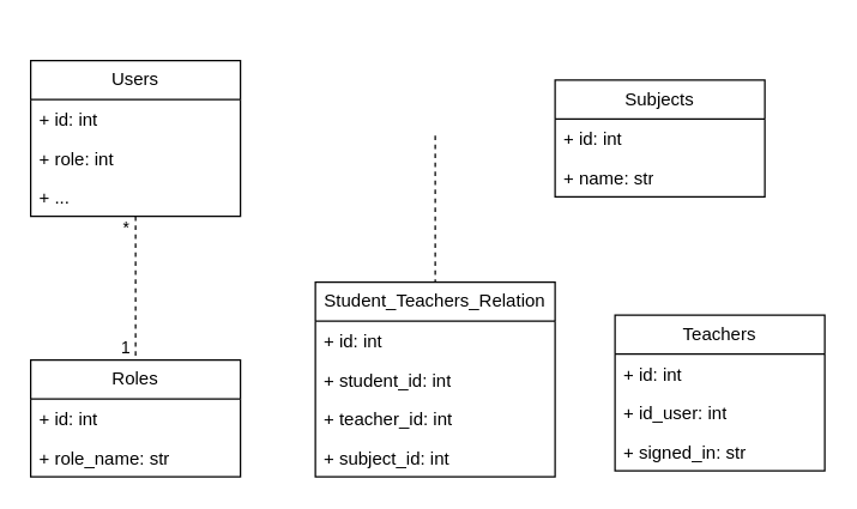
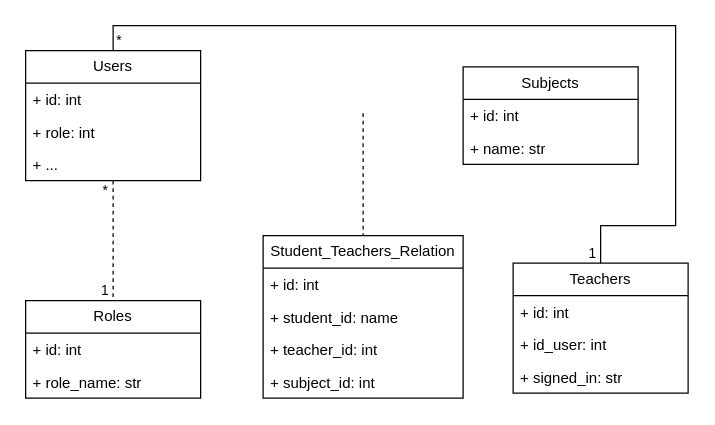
  <mxCell id="0" />
  <mxCell id="1" parent="0" />
  <mxCell id="2" value="Users" style="swimlane;fontStyle=0;childLayout=stackLayout;horizontal=1;startSize=26;fillColor=none;horizontalStack=0;resizeParent=1;resizeParentMax=0;resizeLast=0;collapsible=1;marginBottom=0;whiteSpace=wrap;html=1;" vertex="1" parent="1"><mxGeometry x="20" y="40" width="140" height="104" as="geometry" /></mxCell>
  <mxCell id="3" value="+ id: int" style="text;strokeColor=none;fillColor=none;align=left;verticalAlign=top;spacingLeft=4;spacingRight=4;overflow=hidden;rotatable=0;points=[[0,0.5],[1,0.5]];portConstraint=eastwest;whiteSpace=wrap;html=1;" vertex="1" parent="2"><mxGeometry y="26" width="140" height="26" as="geometry" /></mxCell>
  <mxCell id="4" value="+ role: int" style="text;strokeColor=none;fillColor=none;align=left;verticalAlign=top;spacingLeft=4;spacingRight=4;overflow=hidden;rotatable=0;points=[[0,0.5],[1,0.5]];portConstraint=eastwest;whiteSpace=wrap;html=1;" vertex="1" parent="2"><mxGeometry y="52" width="140" height="26" as="geometry" /></mxCell>
  <mxCell id="5" value="+ ..." style="text;strokeColor=none;fillColor=none;align=left;verticalAlign=top;spacingLeft=4;spacingRight=4;overflow=hidden;rotatable=0;points=[[0,0.5],[1,0.5]];portConstraint=eastwest;whiteSpace=wrap;html=1;" vertex="1" parent="2"><mxGeometry y="78" width="140" height="26" as="geometry" /></mxCell>
  <mxCell id="6" value="Subjects" style="swimlane;fontStyle=0;childLayout=stackLayout;horizontal=1;startSize=26;fillColor=none;horizontalStack=0;resizeParent=1;resizeParentMax=0;resizeLast=0;collapsible=1;marginBottom=0;whiteSpace=wrap;html=1;" vertex="1" parent="1"><mxGeometry x="370" y="53" width="140" height="78" as="geometry" /></mxCell>
  <mxCell id="7" value="+ id: int" style="text;strokeColor=none;fillColor=none;align=left;verticalAlign=top;spacingLeft=4;spacingRight=4;overflow=hidden;rotatable=0;points=[[0,0.5],[1,0.5]];portConstraint=eastwest;whiteSpace=wrap;html=1;" vertex="1" parent="6"><mxGeometry y="26" width="140" height="26" as="geometry" /></mxCell>
  <mxCell id="8" value="+ name: str" style="text;strokeColor=none;fillColor=none;align=left;verticalAlign=top;spacingLeft=4;spacingRight=4;overflow=hidden;rotatable=0;points=[[0,0.5],[1,0.5]];portConstraint=eastwest;whiteSpace=wrap;html=1;" vertex="1" parent="6"><mxGeometry y="52" width="140" height="26" as="geometry" /></mxCell>
  <mxCell id="9" value="Student_Teachers_Relation" style="swimlane;fontStyle=0;childLayout=stackLayout;horizontal=1;startSize=26;fillColor=none;horizontalStack=0;resizeParent=1;resizeParentMax=0;resizeLast=0;collapsible=1;marginBottom=0;whiteSpace=wrap;html=1;" vertex="1" parent="1"><mxGeometry x="210" y="188" width="160" height="130" as="geometry" /></mxCell>
  <mxCell id="10" value="+ id: int" style="text;strokeColor=none;fillColor=none;align=left;verticalAlign=top;spacingLeft=4;spacingRight=4;overflow=hidden;rotatable=0;points=[[0,0.5],[1,0.5]];portConstraint=eastwest;whiteSpace=wrap;html=1;" vertex="1" parent="9"><mxGeometry y="26" width="160" height="26" as="geometry" /></mxCell>
- <mxCell id="11" value="+ student_id: int" style="text;strokeColor=none;fillColor=none;align=left;verticalAlign=top;spacingLeft=4;spacingRight=4;overflow=hidden;rotatable=0;points=[[0,0.5],[1,0.5]];portConstraint=eastwest;whiteSpace=wrap;html=1;" vertex="1" parent="9"><mxGeometry y="52" width="160" height="26" as="geometry" /></mxCell>
+ <mxCell id="11" value="+ student_id: name" style="text;strokeColor=none;fillColor=none;align=left;verticalAlign=top;spacingLeft=4;spacingRight=4;overflow=hidden;rotatable=0;points=[[0,0.5],[1,0.5]];portConstraint=eastwest;whiteSpace=wrap;html=1;" vertex="1" parent="9"><mxGeometry y="52" width="160" height="26" as="geometry" /></mxCell>
  <mxCell id="12" value="+ teacher_id: int" style="text;strokeColor=none;fillColor=none;align=left;verticalAlign=top;spacingLeft=4;spacingRight=4;overflow=hidden;rotatable=0;points=[[0,0.5],[1,0.5]];portConstraint=eastwest;whiteSpace=wrap;html=1;" vertex="1" parent="9"><mxGeometry y="78" width="160" height="26" as="geometry" /></mxCell>
  <mxCell id="13" value="+ subject_id: int" style="text;strokeColor=none;fillColor=none;align=left;verticalAlign=top;spacingLeft=4;spacingRight=4;overflow=hidden;rotatable=0;points=[[0,0.5],[1,0.5]];portConstraint=eastwest;whiteSpace=wrap;html=1;" vertex="1" parent="9"><mxGeometry y="104" width="160" height="26" as="geometry" /></mxCell>
  <mxCell id="14" value="Roles" style="swimlane;fontStyle=0;childLayout=stackLayout;horizontal=1;startSize=26;fillColor=none;horizontalStack=0;resizeParent=1;resizeParentMax=0;resizeLast=0;collapsible=1;marginBottom=0;whiteSpace=wrap;html=1;" vertex="1" parent="1"><mxGeometry x="20" y="240" width="140" height="78" as="geometry" /></mxCell>
  <mxCell id="15" value="+ id: int" style="text;strokeColor=none;fillColor=none;align=left;verticalAlign=top;spacingLeft=4;spacingRight=4;overflow=hidden;rotatable=0;points=[[0,0.5],[1,0.5]];portConstraint=eastwest;whiteSpace=wrap;html=1;" vertex="1" parent="14"><mxGeometry y="26" width="140" height="26" as="geometry" /></mxCell>
  <mxCell id="16" value="+ role_name: str" style="text;strokeColor=none;fillColor=none;align=left;verticalAlign=top;spacingLeft=4;spacingRight=4;overflow=hidden;rotatable=0;points=[[0,0.5],[1,0.5]];portConstraint=eastwest;whiteSpace=wrap;html=1;" vertex="1" parent="14"><mxGeometry y="52" width="140" height="26" as="geometry" /></mxCell>
  <mxCell id="17" value="Teachers" style="swimlane;fontStyle=0;childLayout=stackLayout;horizontal=1;startSize=26;fillColor=none;horizontalStack=0;resizeParent=1;resizeParentMax=0;resizeLast=0;collapsible=1;marginBottom=0;whiteSpace=wrap;html=1;" vertex="1" parent="1"><mxGeometry x="410" y="210" width="140" height="104" as="geometry" /></mxCell>
  <mxCell id="18" value="+ id: int" style="text;strokeColor=none;fillColor=none;align=left;verticalAlign=top;spacingLeft=4;spacingRight=4;overflow=hidden;rotatable=0;points=[[0,0.5],[1,0.5]];portConstraint=eastwest;whiteSpace=wrap;html=1;" vertex="1" parent="17"><mxGeometry y="26" width="140" height="26" as="geometry" /></mxCell>
  <mxCell id="19" value="+ id_user: int" style="text;strokeColor=none;fillColor=none;align=left;verticalAlign=top;spacingLeft=4;spacingRight=4;overflow=hidden;rotatable=0;points=[[0,0.5],[1,0.5]];portConstraint=eastwest;whiteSpace=wrap;html=1;" vertex="1" parent="17"><mxGeometry y="52" width="140" height="26" as="geometry" /></mxCell>
  <mxCell id="20" value="+ signed_in: str" style="text;strokeColor=none;fillColor=none;align=left;verticalAlign=top;spacingLeft=4;spacingRight=4;overflow=hidden;rotatable=0;points=[[0,0.5],[1,0.5]];portConstraint=eastwest;whiteSpace=wrap;html=1;" vertex="1" parent="17"><mxGeometry y="78" width="140" height="26" as="geometry" /></mxCell>
  <mxCell id="21" value="" style="endArrow=none;html=1;edgeStyle=orthogonalEdgeStyle;rounded=0;dashed=1;" edge="1" parent="1" source="2" target="14"><mxGeometry relative="1" as="geometry"><mxPoint x="170" y="102" as="sourcePoint" /><mxPoint x="290" y="89" as="targetPoint" /></mxGeometry></mxCell>
  <mxCell id="22" value="*" style="edgeLabel;resizable=0;html=1;align=left;verticalAlign=bottom;" connectable="0" vertex="1" parent="21"><mxGeometry x="-1" relative="1" as="geometry"><mxPoint x="-10" y="16" as="offset" /></mxGeometry></mxCell>
  <mxCell id="23" value="1" style="edgeLabel;resizable=0;html=1;align=right;verticalAlign=bottom;" connectable="0" vertex="1" parent="21"><mxGeometry x="1" relative="1" as="geometry"><mxPoint x="-3" as="offset" /></mxGeometry></mxCell>
+ <mxCell id="24" value="" style="endArrow=none;html=1;edgeStyle=orthogonalEdgeStyle;rounded=0;entryX=0.5;entryY=0;entryDx=0;entryDy=0;" edge="1" parent="1" source="2" target="17"><mxGeometry relative="1" as="geometry"><mxPoint x="170" y="102" as="sourcePoint" /><mxPoint x="290" y="102" as="targetPoint" /><Array as="points"><mxPoint x="90" y="20" /><mxPoint x="540" y="20" /><mxPoint x="540" y="180" /><mxPoint x="480" y="180" /></Array></mxGeometry></mxCell>
+ <mxCell id="25" value="*" style="edgeLabel;resizable=0;html=1;align=left;verticalAlign=bottom;" connectable="0" vertex="1" parent="24"><mxGeometry x="-1" relative="1" as="geometry"><mxPoint x="1" as="offset" /></mxGeometry></mxCell>
+ <mxCell id="26" value="1" style="edgeLabel;resizable=0;html=1;align=right;verticalAlign=bottom;" connectable="0" vertex="1" parent="24"><mxGeometry x="1" relative="1" as="geometry"><mxPoint x="-3" as="offset" /></mxGeometry></mxCell>
  <mxCell id="27" value="" style="endArrow=none;dashed=1;html=1;rounded=0;strokeColor=default;align=center;verticalAlign=middle;fontFamily=Helvetica;fontSize=11;fontColor=default;labelBackgroundColor=default;entryX=0.5;entryY=0;entryDx=0;entryDy=0;" edge="1" parent="1" target="9"><mxGeometry width="50" height="50" relative="1" as="geometry"><mxPoint x="290" y="90" as="sourcePoint" /><mxPoint x="420" y="170" as="targetPoint" /></mxGeometry></mxCell>
